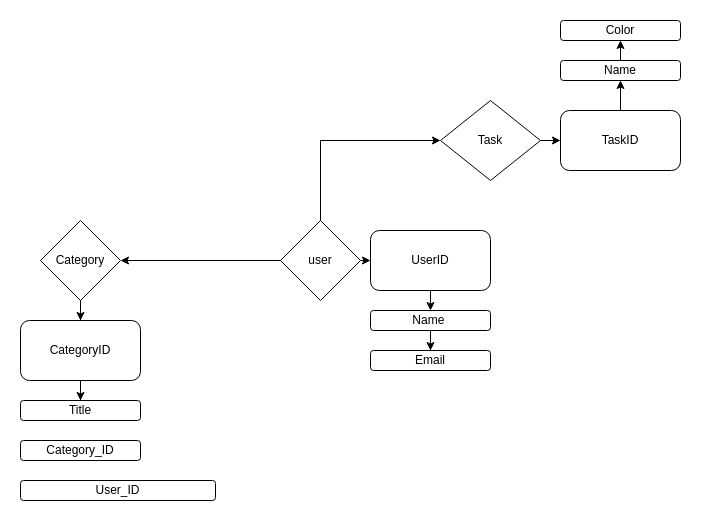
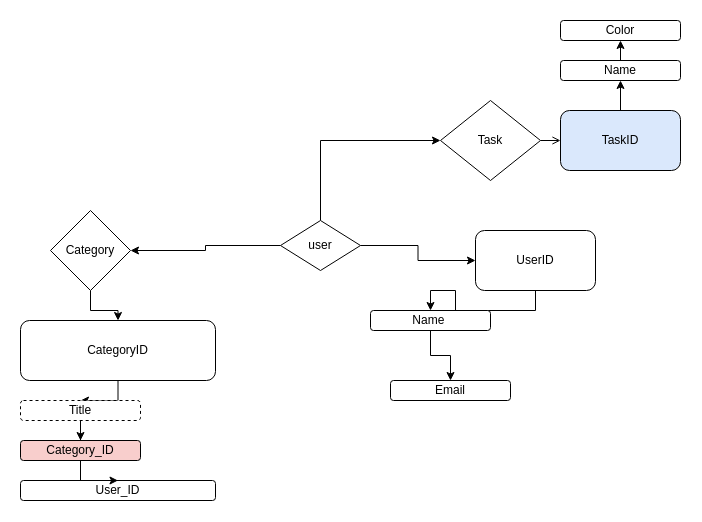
  <mxCell id="0" />
  <mxCell id="1" parent="0" />
  <mxCell id="2" style="edgeStyle=orthogonalEdgeStyle;rounded=0;orthogonalLoop=1;jettySize=auto;html=1;exitX=1;exitY=0.5;exitDx=0;exitDy=0;entryX=0;entryY=0.5;entryDx=0;entryDy=0;" edge="1" parent="1" source="5" target="13"><mxGeometry relative="1" as="geometry" /></mxCell>
  <mxCell id="3" style="edgeStyle=orthogonalEdgeStyle;rounded=0;orthogonalLoop=1;jettySize=auto;html=1;exitX=0;exitY=0.5;exitDx=0;exitDy=0;entryX=1;entryY=0.5;entryDx=0;entryDy=0;" edge="1" parent="1" source="5" target="9"><mxGeometry relative="1" as="geometry" /></mxCell>
  <mxCell id="4" style="edgeStyle=orthogonalEdgeStyle;rounded=0;orthogonalLoop=1;jettySize=auto;html=1;exitX=0.5;exitY=0;exitDx=0;exitDy=0;entryX=0;entryY=0.5;entryDx=0;entryDy=0;" edge="1" parent="1" source="5" target="7"><mxGeometry relative="1" as="geometry" /></mxCell>
- <mxCell id="5" value="user" style="rhombus;whiteSpace=wrap;html=1;" vertex="1" parent="1"><mxGeometry x="280" y="220" width="80" height="80" as="geometry" /></mxCell>
- <mxCell id="6" style="edgeStyle=orthogonalEdgeStyle;rounded=0;orthogonalLoop=1;jettySize=auto;html=1;exitX=1;exitY=0.5;exitDx=0;exitDy=0;entryX=0;entryY=0.5;entryDx=0;entryDy=0;" edge="1" parent="1" source="7" target="15"><mxGeometry relative="1" as="geometry" /></mxCell>
+ <mxCell id="5" value="user" style="rhombus;whiteSpace=wrap;html=1;" vertex="1" parent="1"><mxGeometry x="280" y="220" width="80" height="50" as="geometry" /></mxCell>
+ <mxCell id="6" style="edgeStyle=orthogonalEdgeStyle;rounded=0;orthogonalLoop=1;jettySize=auto;html=1;exitX=1;exitY=0.5;exitDx=0;exitDy=0;entryX=0;entryY=0.5;entryDx=0;entryDy=0;endArrow=open;" edge="1" parent="1" source="7" target="15"><mxGeometry relative="1" as="geometry" /></mxCell>
  <mxCell id="7" value="Task" style="rhombus;whiteSpace=wrap;html=1;" vertex="1" parent="1"><mxGeometry x="440" y="100" width="100" height="80" as="geometry" /></mxCell>
  <mxCell id="8" style="edgeStyle=orthogonalEdgeStyle;rounded=0;orthogonalLoop=1;jettySize=auto;html=1;exitX=0.5;exitY=1;exitDx=0;exitDy=0;" edge="1" parent="1" source="9" target="11"><mxGeometry relative="1" as="geometry" /></mxCell>
- <mxCell id="9" value="Category" style="rhombus;whiteSpace=wrap;html=1;" vertex="1" parent="1"><mxGeometry x="40" y="220" width="80" height="80" as="geometry" /></mxCell>
+ <mxCell id="9" value="Category" style="rhombus;whiteSpace=wrap;html=1;" vertex="1" parent="1"><mxGeometry x="50" y="210" width="80" height="80" as="geometry" /></mxCell>
  <mxCell id="10" style="edgeStyle=orthogonalEdgeStyle;rounded=0;orthogonalLoop=1;jettySize=auto;html=1;exitX=0.5;exitY=1;exitDx=0;exitDy=0;" edge="1" parent="1" source="11" target="27"><mxGeometry relative="1" as="geometry" /></mxCell>
- <mxCell id="11" value="CategoryID" style="rounded=1;whiteSpace=wrap;html=1;" vertex="1" parent="1"><mxGeometry x="20" y="320" width="120" height="60" as="geometry" /></mxCell>
+ <mxCell id="11" value="CategoryID" style="rounded=1;whiteSpace=wrap;html=1;" vertex="1" parent="1"><mxGeometry x="20" y="320" width="195" height="60" as="geometry" /></mxCell>
  <mxCell id="12" style="edgeStyle=orthogonalEdgeStyle;rounded=0;orthogonalLoop=1;jettySize=auto;html=1;exitX=0.5;exitY=1;exitDx=0;exitDy=0;entryX=0.5;entryY=0;entryDx=0;entryDy=0;" edge="1" parent="1" source="13" target="21"><mxGeometry relative="1" as="geometry" /></mxCell>
- <mxCell id="13" value="UserID" style="rounded=1;whiteSpace=wrap;html=1;" vertex="1" parent="1"><mxGeometry x="370" y="230" width="120" height="60" as="geometry" /></mxCell>
+ <mxCell id="13" value="UserID" style="rounded=1;whiteSpace=wrap;html=1;" vertex="1" parent="1"><mxGeometry x="475" y="230" width="120" height="60" as="geometry" /></mxCell>
  <mxCell id="14" value="" style="edgeStyle=orthogonalEdgeStyle;rounded=0;orthogonalLoop=1;jettySize=auto;html=1;" edge="1" parent="1" source="15" target="18"><mxGeometry relative="1" as="geometry" /></mxCell>
- <mxCell id="15" value="TaskID" style="rounded=1;whiteSpace=wrap;html=1;" vertex="1" parent="1"><mxGeometry x="560" y="110" width="120" height="60" as="geometry" /></mxCell>
+ <mxCell id="15" value="TaskID" style="rounded=1;whiteSpace=wrap;html=1;fillColor=#dae8fc;" vertex="1" parent="1"><mxGeometry x="560" y="110" width="120" height="60" as="geometry" /></mxCell>
  <mxCell id="16" value="Color" style="rounded=1;whiteSpace=wrap;html=1;" vertex="1" parent="1"><mxGeometry x="560" y="20" width="120" height="20" as="geometry" /></mxCell>
  <mxCell id="17" style="edgeStyle=orthogonalEdgeStyle;rounded=0;orthogonalLoop=1;jettySize=auto;html=1;exitX=0.5;exitY=0;exitDx=0;exitDy=0;entryX=0.5;entryY=1;entryDx=0;entryDy=0;" edge="1" parent="1" source="18" target="16"><mxGeometry relative="1" as="geometry" /></mxCell>
  <mxCell id="18" value="Name" style="rounded=1;whiteSpace=wrap;html=1;" vertex="1" parent="1"><mxGeometry x="560" y="60" width="120" height="20" as="geometry" /></mxCell>
- <mxCell id="19" value="Email" style="rounded=1;whiteSpace=wrap;html=1;" vertex="1" parent="1"><mxGeometry x="370" y="350" width="120" height="20" as="geometry" /></mxCell>
+ <mxCell id="19" value="Email" style="rounded=1;whiteSpace=wrap;html=1;" vertex="1" parent="1"><mxGeometry x="390" y="380" width="120" height="20" as="geometry" /></mxCell>
  <mxCell id="20" style="edgeStyle=orthogonalEdgeStyle;rounded=0;orthogonalLoop=1;jettySize=auto;html=1;exitX=0.5;exitY=1;exitDx=0;exitDy=0;" edge="1" parent="1" source="21" target="19"><mxGeometry relative="1" as="geometry" /></mxCell>
  <mxCell id="21" value="Name&amp;nbsp;" style="rounded=1;whiteSpace=wrap;html=1;" vertex="1" parent="1"><mxGeometry x="370" y="310" width="120" height="20" as="geometry" /></mxCell>
  <mxCell id="22" style="edgeStyle=orthogonalEdgeStyle;rounded=0;orthogonalLoop=1;jettySize=auto;html=1;exitX=0.5;exitY=1;exitDx=0;exitDy=0;" edge="1" parent="1" source="19" target="19"><mxGeometry relative="1" as="geometry" /></mxCell>
  <mxCell id="23" value="User_ID" style="rounded=1;whiteSpace=wrap;html=1;" vertex="1" parent="1"><mxGeometry x="20" y="480" width="195" height="20" as="geometry" /></mxCell>
- <mxCell id="25" value="Category_ID" style="rounded=1;whiteSpace=wrap;html=1;" vertex="1" parent="1"><mxGeometry x="20" y="440" width="120" height="20" as="geometry" /></mxCell>
- <mxCell id="27" value="Title" style="rounded=1;whiteSpace=wrap;html=1;" vertex="1" parent="1"><mxGeometry x="20" y="400" width="120" height="20" as="geometry" /></mxCell>
+ <mxCell id="24" style="edgeStyle=orthogonalEdgeStyle;rounded=0;orthogonalLoop=1;jettySize=auto;html=1;exitX=0.5;exitY=1;exitDx=0;exitDy=0;" edge="1" parent="1" source="25" target="23"><mxGeometry relative="1" as="geometry" /></mxCell>
+ <mxCell id="25" value="Category_ID" style="rounded=1;whiteSpace=wrap;html=1;fillColor=#f8cecc;" vertex="1" parent="1"><mxGeometry x="20" y="440" width="120" height="20" as="geometry" /></mxCell>
+ <mxCell id="26" style="edgeStyle=orthogonalEdgeStyle;rounded=0;orthogonalLoop=1;jettySize=auto;html=1;exitX=0.5;exitY=1;exitDx=0;exitDy=0;" edge="1" parent="1" source="27" target="25"><mxGeometry relative="1" as="geometry" /></mxCell>
+ <mxCell id="27" value="Title" style="rounded=1;whiteSpace=wrap;html=1;dashed=1;" vertex="1" parent="1"><mxGeometry x="20" y="400" width="120" height="20" as="geometry" /></mxCell>
